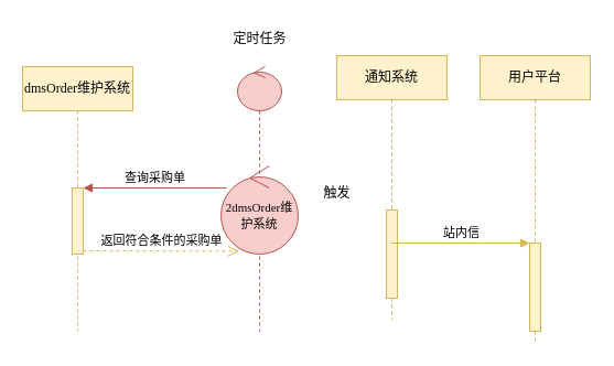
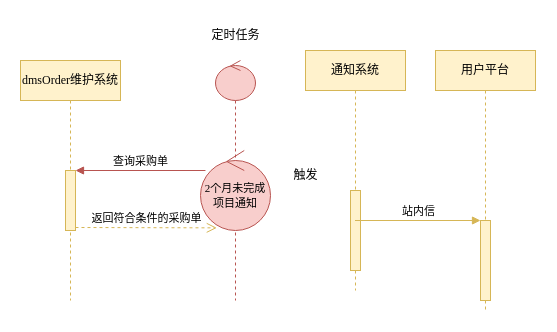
  <mxCell id="0" />
  <mxCell id="1" parent="0" />
  <mxCell id="2" value="" style="shape=umlLifeline;participant=umlControl;perimeter=lifelinePerimeter;whiteSpace=wrap;html=1;container=1;collapsible=0;recursiveResize=0;verticalAlign=top;spacingTop=36;outlineConnect=0;fontFamily=仿宋;fillColor=#f8cecc;strokeColor=#b85450;" vertex="1" parent="1"><mxGeometry x="215" y="60" width="40" height="240" as="geometry" /></mxCell>
  <mxCell id="3" value="通知系统" style="shape=umlLifeline;perimeter=lifelinePerimeter;whiteSpace=wrap;html=1;container=1;collapsible=0;recursiveResize=0;outlineConnect=0;fontFamily=仿宋;fillColor=#fff2cc;strokeColor=#d6b656;" vertex="1" parent="1"><mxGeometry x="305" y="50" width="100" height="240" as="geometry" /></mxCell>
  <mxCell id="4" value="" style="html=1;points=[];perimeter=orthogonalPerimeter;fontFamily=仿宋;fillColor=#fff2cc;strokeColor=#d6b656;" vertex="1" parent="3"><mxGeometry x="45" y="140" width="10" height="80" as="geometry" /></mxCell>
- <mxCell id="5" value="&lt;span style=&quot;font-size: 11px; background-color: rgb(248, 206, 204);&quot;&gt;2dmsOrder维护系统&lt;/span&gt;" style="ellipse;shape=umlControl;whiteSpace=wrap;html=1;fontFamily=仿宋;fillColor=#f8cecc;strokeColor=#b85450;" vertex="1" parent="1"><mxGeometry x="200" y="150" width="70" height="80" as="geometry" /></mxCell>
+ <mxCell id="5" value="&lt;span style=&quot;font-size: 11px; background-color: rgb(248, 206, 204);&quot;&gt;2个月未完成项目通知&lt;/span&gt;" style="ellipse;shape=umlControl;whiteSpace=wrap;html=1;fontFamily=仿宋;fillColor=#f8cecc;strokeColor=#b85450;" vertex="1" parent="1"><mxGeometry x="200" y="150" width="70" height="80" as="geometry" /></mxCell>
  <mxCell id="6" value="用户平台" style="shape=umlLifeline;perimeter=lifelinePerimeter;whiteSpace=wrap;html=1;container=1;collapsible=0;recursiveResize=0;outlineConnect=0;fontFamily=仿宋;fillColor=#fff2cc;strokeColor=#d6b656;" vertex="1" parent="1"><mxGeometry x="435" y="50" width="100" height="260" as="geometry" /></mxCell>
  <mxCell id="7" value="" style="html=1;points=[];perimeter=orthogonalPerimeter;fontFamily=仿宋;fillColor=#fff2cc;strokeColor=#d6b656;" vertex="1" parent="6"><mxGeometry x="45" y="170" width="10" height="80" as="geometry" /></mxCell>
  <mxCell id="8" value="站内信" style="html=1;verticalAlign=bottom;endArrow=block;entryX=0;entryY=0;fontFamily=仿宋;fillColor=#fff2cc;strokeColor=#d6b656;" edge="1" target="7" parent="1" source="3"><mxGeometry relative="1" as="geometry"><mxPoint x="410" y="220" as="sourcePoint" /></mxGeometry></mxCell>
  <mxCell id="9" value="触发" style="text;html=1;align=center;verticalAlign=middle;resizable=0;points=[];autosize=1;strokeColor=none;fillColor=none;fontFamily=仿宋;" vertex="1" parent="1"><mxGeometry x="280" y="160" width="50" height="30" as="geometry" /></mxCell>
  <mxCell id="10" value="dmsOrder维护系统" style="shape=umlLifeline;perimeter=lifelinePerimeter;whiteSpace=wrap;html=1;container=1;collapsible=0;recursiveResize=0;outlineConnect=0;fontFamily=仿宋;fillColor=#fff2cc;strokeColor=#d6b656;" vertex="1" parent="1"><mxGeometry x="20" y="60" width="100" height="240" as="geometry" /></mxCell>
  <mxCell id="11" value="" style="html=1;points=[];perimeter=orthogonalPerimeter;fontFamily=仿宋;fillColor=#fff2cc;strokeColor=#d6b656;" vertex="1" parent="10"><mxGeometry x="45" y="110" width="10" height="60" as="geometry" /></mxCell>
  <mxCell id="12" value="查询采购单" style="html=1;verticalAlign=bottom;endArrow=block;entryX=1;entryY=0;exitX=0.071;exitY=0.25;exitDx=0;exitDy=0;exitPerimeter=0;fontFamily=仿宋;fillColor=#f8cecc;strokeColor=#b85450;" edge="1" target="11" parent="1" source="5"><mxGeometry relative="1" as="geometry"><mxPoint x="170" y="170" as="sourcePoint" /></mxGeometry></mxCell>
  <mxCell id="13" value="返回符合条件的采购单" style="html=1;verticalAlign=bottom;endArrow=open;dashed=1;endSize=8;exitX=1;exitY=0.95;entryX=0.233;entryY=0.967;entryDx=0;entryDy=0;entryPerimeter=0;fontFamily=仿宋;fillColor=#fff2cc;strokeColor=#d6b656;" edge="1" source="11" parent="1" target="5"><mxGeometry relative="1" as="geometry"><mxPoint x="170" y="227" as="targetPoint" /></mxGeometry></mxCell>
  <mxCell id="14" value="定时任务" style="text;html=1;align=center;verticalAlign=middle;resizable=0;points=[];autosize=1;strokeColor=none;fillColor=none;fontFamily=仿宋;" vertex="1" parent="1"><mxGeometry x="200" y="20" width="70" height="30" as="geometry" /></mxCell>
